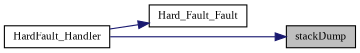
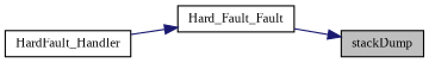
  digraph {
    fontname="Liberation Serif"
    rankdir=RL
    node [color=black fillcolor=white fontname="Liberation Serif" fontsize=10 shape=record style=filled]
    edge [color=midnightblue dir=back fontname="Liberation Serif" fontsize=10 labelfontname=Helvetica labelfontsize=10 style=solid]
    n1 [fillcolor=grey75 fontcolor=black height=0.2 label=stackDump width=0.4]
    n2 [height=0.2 label=Hard_Fault_Fault width=0.4]
    n3 [height=0.2 label=HardFault_Handler width=0.4]
-   n1 -> n3
+   n1 -> n2
    n2 -> n3
  }
